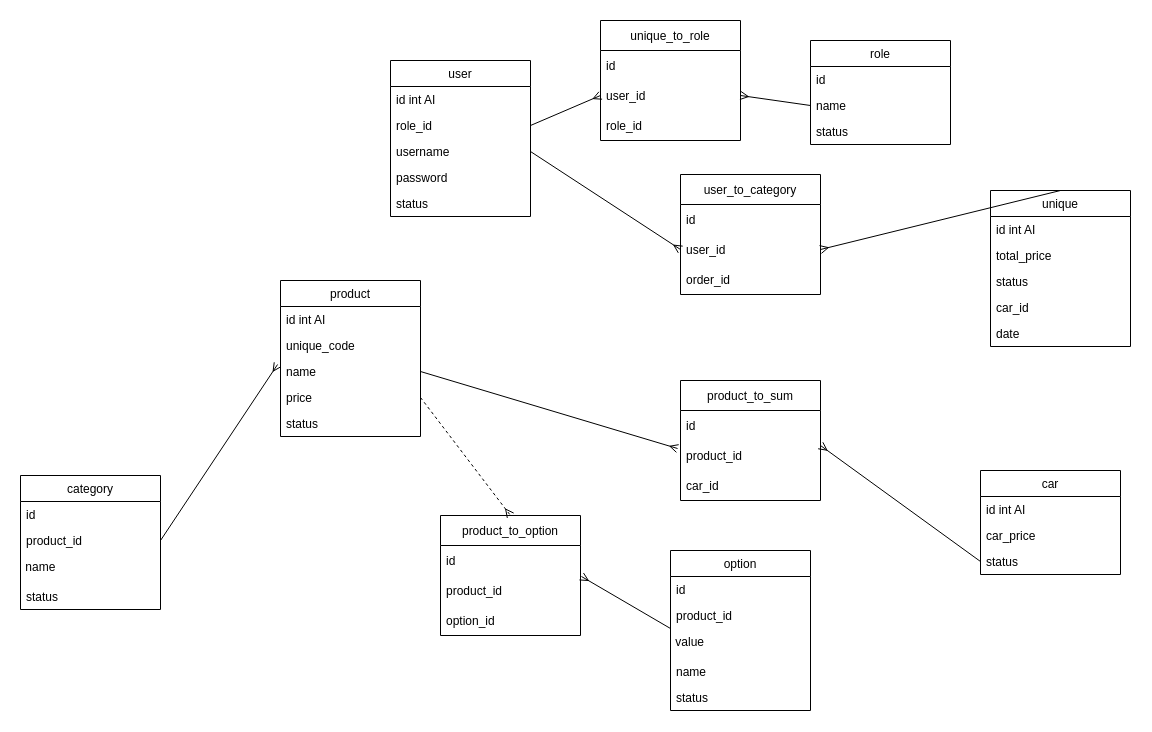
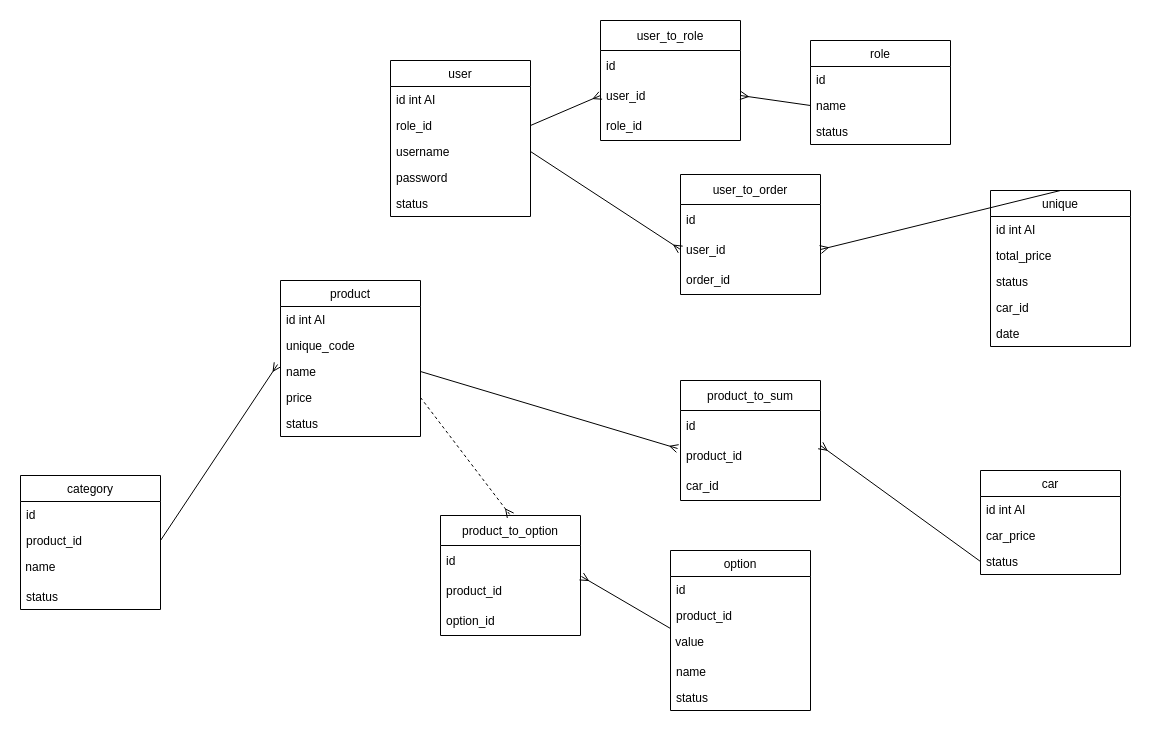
  <mxCell id="0" />
  <mxCell id="1" parent="0" />
  <mxCell id="2" value="user" style="swimlane;fontStyle=0;childLayout=stackLayout;horizontal=1;startSize=26;fillColor=none;horizontalStack=0;resizeParent=1;resizeParentMax=0;resizeLast=0;collapsible=1;marginBottom=0;" vertex="1" parent="1"><mxGeometry x="390" y="60" width="140" height="156" as="geometry" /></mxCell>
  <mxCell id="3" value="id int AI&#10;" style="text;strokeColor=none;fillColor=none;align=left;verticalAlign=top;spacingLeft=4;spacingRight=4;overflow=hidden;rotatable=0;points=[[0,0.5],[1,0.5]];portConstraint=eastwest;" vertex="1" parent="2"><mxGeometry y="26" width="140" height="26" as="geometry" /></mxCell>
  <mxCell id="4" value="role_id&#10;" style="text;strokeColor=none;fillColor=none;align=left;verticalAlign=top;spacingLeft=4;spacingRight=4;overflow=hidden;rotatable=0;points=[[0,0.5],[1,0.5]];portConstraint=eastwest;" vertex="1" parent="2"><mxGeometry y="52" width="140" height="26" as="geometry" /></mxCell>
  <mxCell id="5" value="username" style="text;strokeColor=none;fillColor=none;align=left;verticalAlign=top;spacingLeft=4;spacingRight=4;overflow=hidden;rotatable=0;points=[[0,0.5],[1,0.5]];portConstraint=eastwest;" vertex="1" parent="2"><mxGeometry y="78" width="140" height="26" as="geometry" /></mxCell>
  <mxCell id="6" value="password" style="text;strokeColor=none;fillColor=none;align=left;verticalAlign=top;spacingLeft=4;spacingRight=4;overflow=hidden;rotatable=0;points=[[0,0.5],[1,0.5]];portConstraint=eastwest;" vertex="1" parent="2"><mxGeometry y="104" width="140" height="26" as="geometry" /></mxCell>
  <mxCell id="7" value="status" style="text;strokeColor=none;fillColor=none;align=left;verticalAlign=top;spacingLeft=4;spacingRight=4;overflow=hidden;rotatable=0;points=[[0,0.5],[1,0.5]];portConstraint=eastwest;" vertex="1" parent="2"><mxGeometry y="130" width="140" height="26" as="geometry" /></mxCell>
  <mxCell id="8" value="role" style="swimlane;fontStyle=0;childLayout=stackLayout;horizontal=1;startSize=26;fillColor=none;horizontalStack=0;resizeParent=1;resizeParentMax=0;resizeLast=0;collapsible=1;marginBottom=0;" vertex="1" parent="1"><mxGeometry x="810" y="40" width="140" height="104" as="geometry" /></mxCell>
  <mxCell id="9" value="id&#10;" style="text;strokeColor=none;fillColor=none;align=left;verticalAlign=top;spacingLeft=4;spacingRight=4;overflow=hidden;rotatable=0;points=[[0,0.5],[1,0.5]];portConstraint=eastwest;" vertex="1" parent="8"><mxGeometry y="26" width="140" height="26" as="geometry" /></mxCell>
  <mxCell id="10" value="name" style="text;strokeColor=none;fillColor=none;align=left;verticalAlign=top;spacingLeft=4;spacingRight=4;overflow=hidden;rotatable=0;points=[[0,0.5],[1,0.5]];portConstraint=eastwest;" vertex="1" parent="8"><mxGeometry y="52" width="140" height="26" as="geometry" /></mxCell>
  <mxCell id="11" value="status&#10;" style="text;strokeColor=none;fillColor=none;align=left;verticalAlign=top;spacingLeft=4;spacingRight=4;overflow=hidden;rotatable=0;points=[[0,0.5],[1,0.5]];portConstraint=eastwest;" vertex="1" parent="8"><mxGeometry y="78" width="140" height="26" as="geometry" /></mxCell>
  <mxCell id="12" value="product" style="swimlane;fontStyle=0;childLayout=stackLayout;horizontal=1;startSize=26;fillColor=none;horizontalStack=0;resizeParent=1;resizeParentMax=0;resizeLast=0;collapsible=1;marginBottom=0;" vertex="1" parent="1"><mxGeometry x="280" y="280" width="140" height="156" as="geometry" /></mxCell>
  <mxCell id="13" value="id int AI&#10;" style="text;strokeColor=none;fillColor=none;align=left;verticalAlign=top;spacingLeft=4;spacingRight=4;overflow=hidden;rotatable=0;points=[[0,0.5],[1,0.5]];portConstraint=eastwest;" vertex="1" parent="12"><mxGeometry y="26" width="140" height="26" as="geometry" /></mxCell>
  <mxCell id="14" value="unique_code&#10;" style="text;strokeColor=none;fillColor=none;align=left;verticalAlign=top;spacingLeft=4;spacingRight=4;overflow=hidden;rotatable=0;points=[[0,0.5],[1,0.5]];portConstraint=eastwest;" vertex="1" parent="12"><mxGeometry y="52" width="140" height="26" as="geometry" /></mxCell>
  <mxCell id="15" value="name&#10;" style="text;strokeColor=none;fillColor=none;align=left;verticalAlign=top;spacingLeft=4;spacingRight=4;overflow=hidden;rotatable=0;points=[[0,0.5],[1,0.5]];portConstraint=eastwest;" vertex="1" parent="12"><mxGeometry y="78" width="140" height="26" as="geometry" /></mxCell>
  <mxCell id="16" value="price&#10;" style="text;strokeColor=none;fillColor=none;align=left;verticalAlign=top;spacingLeft=4;spacingRight=4;overflow=hidden;rotatable=0;points=[[0,0.5],[1,0.5]];portConstraint=eastwest;" vertex="1" parent="12"><mxGeometry y="104" width="140" height="26" as="geometry" /></mxCell>
  <mxCell id="17" value="status&#10;" style="text;strokeColor=none;fillColor=none;align=left;verticalAlign=top;spacingLeft=4;spacingRight=4;overflow=hidden;rotatable=0;points=[[0,0.5],[1,0.5]];portConstraint=eastwest;" vertex="1" parent="12"><mxGeometry y="130" width="140" height="26" as="geometry" /></mxCell>
  <mxCell id="18" value="option" style="swimlane;fontStyle=0;childLayout=stackLayout;horizontal=1;startSize=26;fillColor=none;horizontalStack=0;resizeParent=1;resizeParentMax=0;resizeLast=0;collapsible=1;marginBottom=0;" vertex="1" parent="1"><mxGeometry x="670" y="550" width="140" height="160" as="geometry" /></mxCell>
  <mxCell id="19" value="id &#10;" style="text;strokeColor=none;fillColor=none;align=left;verticalAlign=top;spacingLeft=4;spacingRight=4;overflow=hidden;rotatable=0;points=[[0,0.5],[1,0.5]];portConstraint=eastwest;" vertex="1" parent="18"><mxGeometry y="26" width="140" height="26" as="geometry" /></mxCell>
  <mxCell id="20" value="product_id" style="text;strokeColor=none;fillColor=none;align=left;verticalAlign=top;spacingLeft=4;spacingRight=4;overflow=hidden;rotatable=0;points=[[0,0.5],[1,0.5]];portConstraint=eastwest;" vertex="1" parent="18"><mxGeometry y="52" width="140" height="26" as="geometry" /></mxCell>
  <mxCell id="21" value="&amp;nbsp;value" style="text;whiteSpace=wrap;html=1;" vertex="1" parent="18"><mxGeometry y="78" width="140" height="30" as="geometry" /></mxCell>
  <mxCell id="22" value="name" style="text;strokeColor=none;fillColor=none;align=left;verticalAlign=top;spacingLeft=4;spacingRight=4;overflow=hidden;rotatable=0;points=[[0,0.5],[1,0.5]];portConstraint=eastwest;" vertex="1" parent="18"><mxGeometry y="108" width="140" height="26" as="geometry" /></mxCell>
  <mxCell id="23" value="status" style="text;strokeColor=none;fillColor=none;align=left;verticalAlign=top;spacingLeft=4;spacingRight=4;overflow=hidden;rotatable=0;points=[[0,0.5],[1,0.5]];portConstraint=eastwest;" vertex="1" parent="18"><mxGeometry y="134" width="140" height="26" as="geometry" /></mxCell>
  <mxCell id="24" value="product_to_option" style="swimlane;fontStyle=0;childLayout=stackLayout;horizontal=1;startSize=30;horizontalStack=0;resizeParent=1;resizeParentMax=0;resizeLast=0;collapsible=1;marginBottom=0;" vertex="1" parent="1"><mxGeometry x="440" y="515" width="140" height="120" as="geometry" /></mxCell>
  <mxCell id="25" value="id" style="text;strokeColor=none;fillColor=none;align=left;verticalAlign=middle;spacingLeft=4;spacingRight=4;overflow=hidden;points=[[0,0.5],[1,0.5]];portConstraint=eastwest;rotatable=0;" vertex="1" parent="24"><mxGeometry y="30" width="140" height="30" as="geometry" /></mxCell>
  <mxCell id="26" value="product_id" style="text;strokeColor=none;fillColor=none;align=left;verticalAlign=middle;spacingLeft=4;spacingRight=4;overflow=hidden;points=[[0,0.5],[1,0.5]];portConstraint=eastwest;rotatable=0;" vertex="1" parent="24"><mxGeometry y="60" width="140" height="30" as="geometry" /></mxCell>
  <mxCell id="27" value="option_id" style="text;strokeColor=none;fillColor=none;align=left;verticalAlign=middle;spacingLeft=4;spacingRight=4;overflow=hidden;points=[[0,0.5],[1,0.5]];portConstraint=eastwest;rotatable=0;" vertex="1" parent="24"><mxGeometry y="90" width="140" height="30" as="geometry" /></mxCell>
- <mxCell id="28" value="unique_to_role" style="swimlane;fontStyle=0;childLayout=stackLayout;horizontal=1;startSize=30;horizontalStack=0;resizeParent=1;resizeParentMax=0;resizeLast=0;collapsible=1;marginBottom=0;" vertex="1" parent="1"><mxGeometry x="600" y="20" width="140" height="120" as="geometry" /></mxCell>
+ <mxCell id="28" value="user_to_role" style="swimlane;fontStyle=0;childLayout=stackLayout;horizontal=1;startSize=30;horizontalStack=0;resizeParent=1;resizeParentMax=0;resizeLast=0;collapsible=1;marginBottom=0;" vertex="1" parent="1"><mxGeometry x="600" y="20" width="140" height="120" as="geometry" /></mxCell>
  <mxCell id="29" value="id" style="text;strokeColor=none;fillColor=none;align=left;verticalAlign=middle;spacingLeft=4;spacingRight=4;overflow=hidden;points=[[0,0.5],[1,0.5]];portConstraint=eastwest;rotatable=0;" vertex="1" parent="28"><mxGeometry y="30" width="140" height="30" as="geometry" /></mxCell>
  <mxCell id="30" value="user_id" style="text;strokeColor=none;fillColor=none;align=left;verticalAlign=middle;spacingLeft=4;spacingRight=4;overflow=hidden;points=[[0,0.5],[1,0.5]];portConstraint=eastwest;rotatable=0;" vertex="1" parent="28"><mxGeometry y="60" width="140" height="30" as="geometry" /></mxCell>
  <mxCell id="31" value="role_id" style="text;strokeColor=none;fillColor=none;align=left;verticalAlign=middle;spacingLeft=4;spacingRight=4;overflow=hidden;points=[[0,0.5],[1,0.5]];portConstraint=eastwest;rotatable=0;" vertex="1" parent="28"><mxGeometry y="90" width="140" height="30" as="geometry" /></mxCell>
  <mxCell id="32" value="car" style="swimlane;fontStyle=0;childLayout=stackLayout;horizontal=1;startSize=26;fillColor=none;horizontalStack=0;resizeParent=1;resizeParentMax=0;resizeLast=0;collapsible=1;marginBottom=0;" vertex="1" parent="1"><mxGeometry x="980" y="470" width="140" height="104" as="geometry" /></mxCell>
  <mxCell id="33" value="id int AI&#10;" style="text;strokeColor=none;fillColor=none;align=left;verticalAlign=top;spacingLeft=4;spacingRight=4;overflow=hidden;rotatable=0;points=[[0,0.5],[1,0.5]];portConstraint=eastwest;" vertex="1" parent="32"><mxGeometry y="26" width="140" height="26" as="geometry" /></mxCell>
  <mxCell id="34" value="car_price" style="text;strokeColor=none;fillColor=none;align=left;verticalAlign=top;spacingLeft=4;spacingRight=4;overflow=hidden;rotatable=0;points=[[0,0.5],[1,0.5]];portConstraint=eastwest;" vertex="1" parent="32"><mxGeometry y="52" width="140" height="26" as="geometry" /></mxCell>
  <mxCell id="35" value="status&#10;" style="text;strokeColor=none;fillColor=none;align=left;verticalAlign=top;spacingLeft=4;spacingRight=4;overflow=hidden;rotatable=0;points=[[0,0.5],[1,0.5]];portConstraint=eastwest;" vertex="1" parent="32"><mxGeometry y="78" width="140" height="26" as="geometry" /></mxCell>
  <mxCell id="36" style="edgeStyle=none;rounded=0;orthogonalLoop=1;jettySize=auto;html=1;exitX=0.5;exitY=0;exitDx=0;exitDy=0;entryX=1;entryY=0.5;entryDx=0;entryDy=0;endArrow=ERmany;endFill=0;" edge="1" parent="1" source="37" target="49"><mxGeometry relative="1" as="geometry" /></mxCell>
  <mxCell id="37" value="unique" style="swimlane;fontStyle=0;childLayout=stackLayout;horizontal=1;startSize=26;fillColor=none;horizontalStack=0;resizeParent=1;resizeParentMax=0;resizeLast=0;collapsible=1;marginBottom=0;" vertex="1" parent="1"><mxGeometry x="990" y="190" width="140" height="156" as="geometry" /></mxCell>
  <mxCell id="38" value="id int AI&#10;" style="text;strokeColor=none;fillColor=none;align=left;verticalAlign=top;spacingLeft=4;spacingRight=4;overflow=hidden;rotatable=0;points=[[0,0.5],[1,0.5]];portConstraint=eastwest;" vertex="1" parent="37"><mxGeometry y="26" width="140" height="26" as="geometry" /></mxCell>
  <mxCell id="39" value="total_price" style="text;strokeColor=none;fillColor=none;align=left;verticalAlign=top;spacingLeft=4;spacingRight=4;overflow=hidden;rotatable=0;points=[[0,0.5],[1,0.5]];portConstraint=eastwest;" vertex="1" parent="37"><mxGeometry y="52" width="140" height="26" as="geometry" /></mxCell>
  <mxCell id="40" value="status&#10;" style="text;strokeColor=none;fillColor=none;align=left;verticalAlign=top;spacingLeft=4;spacingRight=4;overflow=hidden;rotatable=0;points=[[0,0.5],[1,0.5]];portConstraint=eastwest;" vertex="1" parent="37"><mxGeometry y="78" width="140" height="26" as="geometry" /></mxCell>
  <mxCell id="41" value="car_id" style="text;strokeColor=none;fillColor=none;align=left;verticalAlign=top;spacingLeft=4;spacingRight=4;overflow=hidden;rotatable=0;points=[[0,0.5],[1,0.5]];portConstraint=eastwest;" vertex="1" parent="37"><mxGeometry y="104" width="140" height="26" as="geometry" /></mxCell>
  <mxCell id="42" value="date" style="text;strokeColor=none;fillColor=none;align=left;verticalAlign=top;spacingLeft=4;spacingRight=4;overflow=hidden;rotatable=0;points=[[0,0.5],[1,0.5]];portConstraint=eastwest;" vertex="1" parent="37"><mxGeometry y="130" width="140" height="26" as="geometry" /></mxCell>
  <mxCell id="43" value="product_to_sum" style="swimlane;fontStyle=0;childLayout=stackLayout;horizontal=1;startSize=30;horizontalStack=0;resizeParent=1;resizeParentMax=0;resizeLast=0;collapsible=1;marginBottom=0;" vertex="1" parent="1"><mxGeometry x="680" y="380" width="140" height="120" as="geometry" /></mxCell>
  <mxCell id="44" value="id" style="text;strokeColor=none;fillColor=none;align=left;verticalAlign=middle;spacingLeft=4;spacingRight=4;overflow=hidden;points=[[0,0.5],[1,0.5]];portConstraint=eastwest;rotatable=0;" vertex="1" parent="43"><mxGeometry y="30" width="140" height="30" as="geometry" /></mxCell>
  <mxCell id="45" value="product_id" style="text;strokeColor=none;fillColor=none;align=left;verticalAlign=middle;spacingLeft=4;spacingRight=4;overflow=hidden;points=[[0,0.5],[1,0.5]];portConstraint=eastwest;rotatable=0;" vertex="1" parent="43"><mxGeometry y="60" width="140" height="30" as="geometry" /></mxCell>
  <mxCell id="46" value="car_id" style="text;strokeColor=none;fillColor=none;align=left;verticalAlign=middle;spacingLeft=4;spacingRight=4;overflow=hidden;points=[[0,0.5],[1,0.5]];portConstraint=eastwest;rotatable=0;" vertex="1" parent="43"><mxGeometry y="90" width="140" height="30" as="geometry" /></mxCell>
- <mxCell id="47" value="user_to_category" style="swimlane;fontStyle=0;childLayout=stackLayout;horizontal=1;startSize=30;horizontalStack=0;resizeParent=1;resizeParentMax=0;resizeLast=0;collapsible=1;marginBottom=0;" vertex="1" parent="1"><mxGeometry x="680" y="174" width="140" height="120" as="geometry" /></mxCell>
+ <mxCell id="47" value="user_to_order" style="swimlane;fontStyle=0;childLayout=stackLayout;horizontal=1;startSize=30;horizontalStack=0;resizeParent=1;resizeParentMax=0;resizeLast=0;collapsible=1;marginBottom=0;" vertex="1" parent="1"><mxGeometry x="680" y="174" width="140" height="120" as="geometry" /></mxCell>
  <mxCell id="48" value="id" style="text;strokeColor=none;fillColor=none;align=left;verticalAlign=middle;spacingLeft=4;spacingRight=4;overflow=hidden;points=[[0,0.5],[1,0.5]];portConstraint=eastwest;rotatable=0;" vertex="1" parent="47"><mxGeometry y="30" width="140" height="30" as="geometry" /></mxCell>
  <mxCell id="49" value="user_id" style="text;strokeColor=none;fillColor=none;align=left;verticalAlign=middle;spacingLeft=4;spacingRight=4;overflow=hidden;points=[[0,0.5],[1,0.5]];portConstraint=eastwest;rotatable=0;" vertex="1" parent="47"><mxGeometry y="60" width="140" height="30" as="geometry" /></mxCell>
  <mxCell id="50" value="order_id" style="text;strokeColor=none;fillColor=none;align=left;verticalAlign=middle;spacingLeft=4;spacingRight=4;overflow=hidden;points=[[0,0.5],[1,0.5]];portConstraint=eastwest;rotatable=0;" vertex="1" parent="47"><mxGeometry y="90" width="140" height="30" as="geometry" /></mxCell>
  <mxCell id="51" style="edgeStyle=none;rounded=0;orthogonalLoop=1;jettySize=auto;html=1;exitX=1;exitY=0.5;exitDx=0;exitDy=0;entryX=0;entryY=0.5;entryDx=0;entryDy=0;endArrow=ERmany;endFill=0;" edge="1" parent="1" source="5" target="49"><mxGeometry relative="1" as="geometry" /></mxCell>
  <mxCell id="52" style="edgeStyle=none;rounded=0;orthogonalLoop=1;jettySize=auto;html=1;exitX=0;exitY=0.5;exitDx=0;exitDy=0;entryX=1;entryY=0.5;entryDx=0;entryDy=0;endArrow=ERmany;endFill=0;" edge="1" parent="1" source="10" target="30"><mxGeometry relative="1" as="geometry" /></mxCell>
  <mxCell id="53" style="edgeStyle=none;rounded=0;orthogonalLoop=1;jettySize=auto;html=1;exitX=1;exitY=0.5;exitDx=0;exitDy=0;entryX=0;entryY=0.5;entryDx=0;entryDy=0;endArrow=ERmany;endFill=0;" edge="1" parent="1" source="4" target="30"><mxGeometry relative="1" as="geometry" /></mxCell>
  <mxCell id="54" style="edgeStyle=none;rounded=0;orthogonalLoop=1;jettySize=auto;html=1;exitX=0;exitY=0;exitDx=0;exitDy=0;entryX=1.007;entryY=0.033;entryDx=0;entryDy=0;entryPerimeter=0;endArrow=ERmany;endFill=0;" edge="1" parent="1" source="21" target="26"><mxGeometry relative="1" as="geometry" /></mxCell>
  <mxCell id="55" style="edgeStyle=none;rounded=0;orthogonalLoop=1;jettySize=auto;html=1;exitX=1;exitY=0.5;exitDx=0;exitDy=0;entryX=0.5;entryY=0;entryDx=0;entryDy=0;endArrow=ERmany;endFill=0;dashed=1;" edge="1" parent="1" source="16" target="24"><mxGeometry relative="1" as="geometry" /></mxCell>
  <mxCell id="56" style="edgeStyle=none;rounded=0;orthogonalLoop=1;jettySize=auto;html=1;exitX=1;exitY=0.5;exitDx=0;exitDy=0;entryX=-0.021;entryY=0.267;entryDx=0;entryDy=0;entryPerimeter=0;endArrow=ERmany;endFill=0;" edge="1" parent="1" source="15" target="45"><mxGeometry relative="1" as="geometry" /></mxCell>
  <mxCell id="57" style="edgeStyle=none;rounded=0;orthogonalLoop=1;jettySize=auto;html=1;exitX=0;exitY=0.5;exitDx=0;exitDy=0;entryX=1;entryY=0.167;entryDx=0;entryDy=0;entryPerimeter=0;endArrow=ERmany;endFill=0;" edge="1" parent="1" target="45"><mxGeometry relative="1" as="geometry"><mxPoint x="980" y="561" as="sourcePoint" /></mxGeometry></mxCell>
  <mxCell id="58" value="category" style="swimlane;fontStyle=0;childLayout=stackLayout;horizontal=1;startSize=26;fillColor=none;horizontalStack=0;resizeParent=1;resizeParentMax=0;resizeLast=0;collapsible=1;marginBottom=0;" vertex="1" parent="1"><mxGeometry x="20" y="475" width="140" height="134" as="geometry" /></mxCell>
  <mxCell id="59" value="id &#10;" style="text;strokeColor=none;fillColor=none;align=left;verticalAlign=top;spacingLeft=4;spacingRight=4;overflow=hidden;rotatable=0;points=[[0,0.5],[1,0.5]];portConstraint=eastwest;" vertex="1" parent="58"><mxGeometry y="26" width="140" height="26" as="geometry" /></mxCell>
  <mxCell id="60" value="product_id" style="text;strokeColor=none;fillColor=none;align=left;verticalAlign=top;spacingLeft=4;spacingRight=4;overflow=hidden;rotatable=0;points=[[0,0.5],[1,0.5]];portConstraint=eastwest;" vertex="1" parent="58"><mxGeometry y="52" width="140" height="26" as="geometry" /></mxCell>
  <mxCell id="61" value="&amp;nbsp;name" style="text;whiteSpace=wrap;html=1;" vertex="1" parent="58"><mxGeometry y="78" width="140" height="30" as="geometry" /></mxCell>
  <mxCell id="62" value="status" style="text;strokeColor=none;fillColor=none;align=left;verticalAlign=top;spacingLeft=4;spacingRight=4;overflow=hidden;rotatable=0;points=[[0,0.5],[1,0.5]];portConstraint=eastwest;" vertex="1" parent="58"><mxGeometry y="108" width="140" height="26" as="geometry" /></mxCell>
  <mxCell id="63" style="edgeStyle=none;rounded=0;orthogonalLoop=1;jettySize=auto;html=1;exitX=1;exitY=0.5;exitDx=0;exitDy=0;entryX=-0.021;entryY=0.231;entryDx=0;entryDy=0;entryPerimeter=0;endArrow=ERmany;endFill=0;" edge="1" parent="1" source="60" target="15"><mxGeometry relative="1" as="geometry" /></mxCell>
